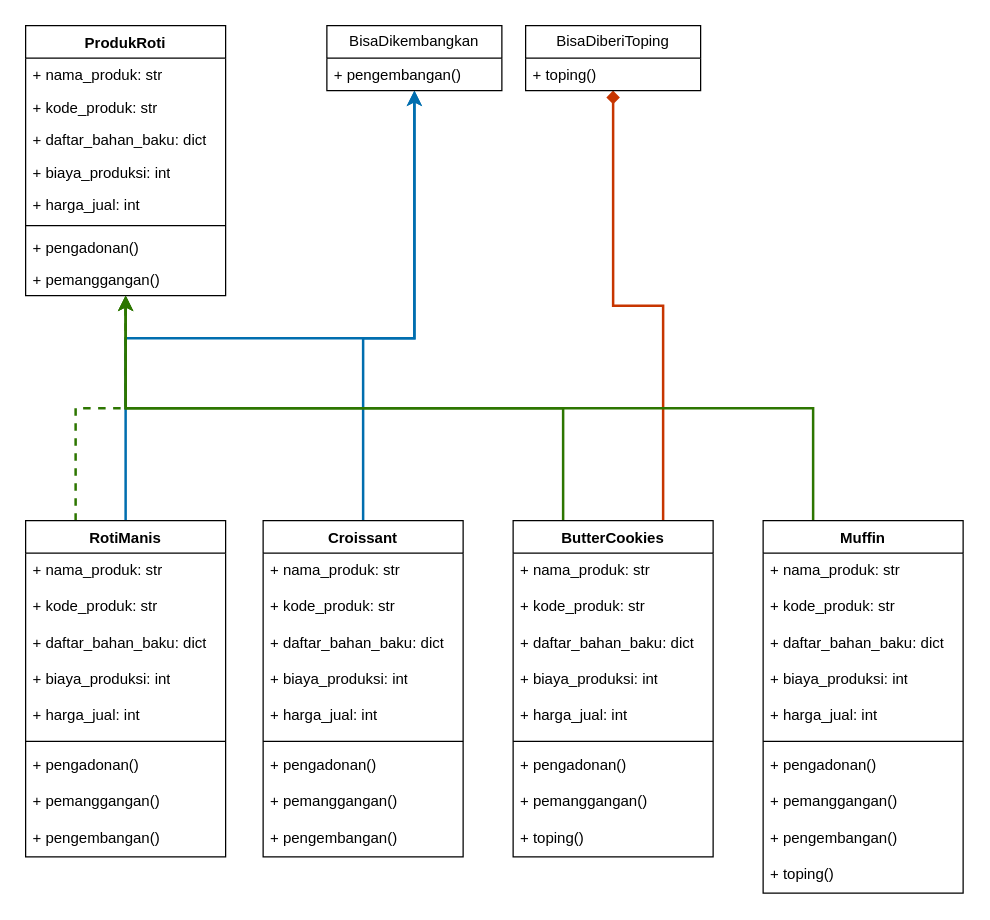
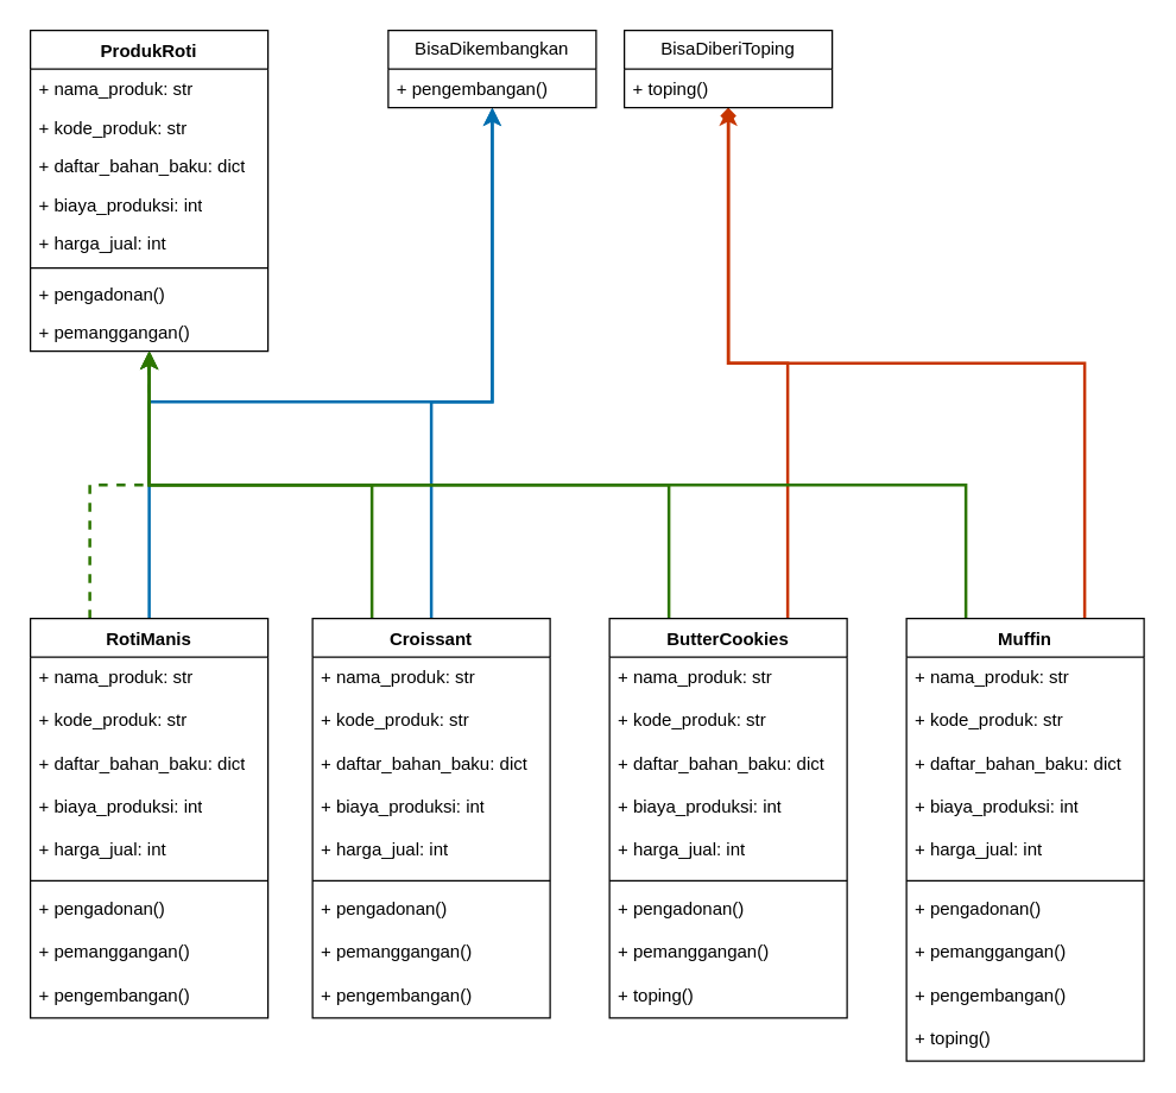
  <mxCell id="0" />
  <mxCell id="1" parent="0" />
  <mxCell id="2" value="ProdukRoti" style="swimlane;fontStyle=1;align=center;verticalAlign=top;childLayout=stackLayout;horizontal=1;startSize=26;horizontalStack=0;resizeParent=1;resizeParentMax=0;resizeLast=0;collapsible=1;marginBottom=0;whiteSpace=wrap;html=1;" vertex="1" parent="1"><mxGeometry x="20" y="20" width="160" height="216" as="geometry" /></mxCell>
  <mxCell id="3" value="+ nama_produk: str" style="text;strokeColor=none;fillColor=none;align=left;verticalAlign=top;spacingLeft=4;spacingRight=4;overflow=hidden;rotatable=0;points=[[0,0.5],[1,0.5]];portConstraint=eastwest;whiteSpace=wrap;html=1;" vertex="1" parent="2"><mxGeometry y="26" width="160" height="26" as="geometry" /></mxCell>
  <mxCell id="4" value="+ kode_produk: str" style="text;strokeColor=none;fillColor=none;align=left;verticalAlign=top;spacingLeft=4;spacingRight=4;overflow=hidden;rotatable=0;points=[[0,0.5],[1,0.5]];portConstraint=eastwest;whiteSpace=wrap;html=1;" vertex="1" parent="2"><mxGeometry y="52" width="160" height="26" as="geometry" /></mxCell>
  <mxCell id="5" value="+ daftar_bahan_baku: dict" style="text;strokeColor=none;fillColor=none;align=left;verticalAlign=top;spacingLeft=4;spacingRight=4;overflow=hidden;rotatable=0;points=[[0,0.5],[1,0.5]];portConstraint=eastwest;whiteSpace=wrap;html=1;" vertex="1" parent="2"><mxGeometry y="78" width="160" height="26" as="geometry" /></mxCell>
  <mxCell id="6" value="+ biaya_produksi: int" style="text;strokeColor=none;fillColor=none;align=left;verticalAlign=top;spacingLeft=4;spacingRight=4;overflow=hidden;rotatable=0;points=[[0,0.5],[1,0.5]];portConstraint=eastwest;whiteSpace=wrap;html=1;" vertex="1" parent="2"><mxGeometry y="104" width="160" height="26" as="geometry" /></mxCell>
  <mxCell id="7" value="+ harga_jual: int" style="text;strokeColor=none;fillColor=none;align=left;verticalAlign=top;spacingLeft=4;spacingRight=4;overflow=hidden;rotatable=0;points=[[0,0.5],[1,0.5]];portConstraint=eastwest;whiteSpace=wrap;html=1;" vertex="1" parent="2"><mxGeometry y="130" width="160" height="26" as="geometry" /></mxCell>
  <mxCell id="8" value="" style="line;strokeWidth=1;fillColor=none;align=left;verticalAlign=middle;spacingTop=-1;spacingLeft=3;spacingRight=3;rotatable=0;labelPosition=right;points=[];portConstraint=eastwest;strokeColor=inherit;" vertex="1" parent="2"><mxGeometry y="156" width="160" height="8" as="geometry" /></mxCell>
  <mxCell id="9" value="+ pengadonan()" style="text;strokeColor=none;fillColor=none;align=left;verticalAlign=top;spacingLeft=4;spacingRight=4;overflow=hidden;rotatable=0;points=[[0,0.5],[1,0.5]];portConstraint=eastwest;whiteSpace=wrap;html=1;" vertex="1" parent="2"><mxGeometry y="164" width="160" height="26" as="geometry" /></mxCell>
  <mxCell id="10" value="+ pemanggangan()" style="text;strokeColor=none;fillColor=none;align=left;verticalAlign=top;spacingLeft=4;spacingRight=4;overflow=hidden;rotatable=0;points=[[0,0.5],[1,0.5]];portConstraint=eastwest;whiteSpace=wrap;html=1;" vertex="1" parent="2"><mxGeometry y="190" width="160" height="26" as="geometry" /></mxCell>
  <mxCell id="11" style="edgeStyle=orthogonalEdgeStyle;rounded=0;orthogonalLoop=1;jettySize=auto;html=1;exitX=0.25;exitY=0;exitDx=0;exitDy=0;fillColor=#60a917;strokeColor=#2D7600;strokeWidth=2;align=center;verticalAlign=middle;fontFamily=Helvetica;fontSize=11;fontColor=default;labelBackgroundColor=default;endArrow=classic;dashed=1;" edge="1" parent="1" source="13" target="2"><mxGeometry relative="1" as="geometry" /></mxCell>
  <mxCell id="12" style="edgeStyle=orthogonalEdgeStyle;rounded=0;orthogonalLoop=1;jettySize=auto;html=1;exitX=0.5;exitY=0;exitDx=0;exitDy=0;strokeColor=#006EAF;strokeWidth=2;align=center;verticalAlign=middle;fontFamily=Helvetica;fontSize=11;fontColor=default;labelBackgroundColor=default;endArrow=classic;fillColor=#1ba1e2;" edge="1" parent="1" source="13" target="60"><mxGeometry relative="1" as="geometry"><Array as="points"><mxPoint x="100" y="270" /><mxPoint x="331" y="270" /></Array></mxGeometry></mxCell>
  <mxCell id="13" value="RotiManis" style="swimlane;fontStyle=1;align=center;verticalAlign=top;childLayout=stackLayout;horizontal=1;startSize=26;horizontalStack=0;resizeParent=1;resizeParentMax=0;resizeLast=0;collapsible=1;marginBottom=0;whiteSpace=wrap;html=1;" vertex="1" parent="1"><mxGeometry x="20" y="416" width="160" height="269" as="geometry" /></mxCell>
  <mxCell id="14" value="+ nama_produk: str" style="text;strokeColor=none;fillColor=none;align=left;verticalAlign=top;spacingLeft=4;spacingRight=4;overflow=hidden;rotatable=0;points=[[0,0.5],[1,0.5]];portConstraint=eastwest;whiteSpace=wrap;html=1;" vertex="1" parent="13"><mxGeometry y="26" width="160" height="29" as="geometry" /></mxCell>
  <mxCell id="15" value="+ kode_produk: str" style="text;strokeColor=none;fillColor=none;align=left;verticalAlign=top;spacingLeft=4;spacingRight=4;overflow=hidden;rotatable=0;points=[[0,0.5],[1,0.5]];portConstraint=eastwest;whiteSpace=wrap;html=1;" vertex="1" parent="13"><mxGeometry y="55" width="160" height="29" as="geometry" /></mxCell>
  <mxCell id="16" value="+ daftar_bahan_baku: dict" style="text;strokeColor=none;fillColor=none;align=left;verticalAlign=top;spacingLeft=4;spacingRight=4;overflow=hidden;rotatable=0;points=[[0,0.5],[1,0.5]];portConstraint=eastwest;whiteSpace=wrap;html=1;" vertex="1" parent="13"><mxGeometry y="84" width="160" height="29" as="geometry" /></mxCell>
  <mxCell id="17" value="+ biaya_produksi: int" style="text;strokeColor=none;fillColor=none;align=left;verticalAlign=top;spacingLeft=4;spacingRight=4;overflow=hidden;rotatable=0;points=[[0,0.5],[1,0.5]];portConstraint=eastwest;whiteSpace=wrap;html=1;" vertex="1" parent="13"><mxGeometry y="113" width="160" height="29" as="geometry" /></mxCell>
  <mxCell id="18" value="+ harga_jual: int" style="text;strokeColor=none;fillColor=none;align=left;verticalAlign=top;spacingLeft=4;spacingRight=4;overflow=hidden;rotatable=0;points=[[0,0.5],[1,0.5]];portConstraint=eastwest;whiteSpace=wrap;html=1;" vertex="1" parent="13"><mxGeometry y="142" width="160" height="29" as="geometry" /></mxCell>
  <mxCell id="19" value="" style="line;strokeWidth=1;fillColor=none;align=left;verticalAlign=middle;spacingTop=-1;spacingLeft=3;spacingRight=3;rotatable=0;labelPosition=right;points=[];portConstraint=eastwest;strokeColor=inherit;" vertex="1" parent="13"><mxGeometry y="171" width="160" height="11" as="geometry" /></mxCell>
  <mxCell id="20" value="+ pengadonan()" style="text;strokeColor=none;fillColor=none;align=left;verticalAlign=top;spacingLeft=4;spacingRight=4;overflow=hidden;rotatable=0;points=[[0,0.5],[1,0.5]];portConstraint=eastwest;whiteSpace=wrap;html=1;" vertex="1" parent="13"><mxGeometry y="182" width="160" height="29" as="geometry" /></mxCell>
  <mxCell id="21" value="+ pemanggangan()" style="text;strokeColor=none;fillColor=none;align=left;verticalAlign=top;spacingLeft=4;spacingRight=4;overflow=hidden;rotatable=0;points=[[0,0.5],[1,0.5]];portConstraint=eastwest;whiteSpace=wrap;html=1;" vertex="1" parent="13"><mxGeometry y="211" width="160" height="29" as="geometry" /></mxCell>
  <mxCell id="22" value="+ pengembangan()" style="text;strokeColor=none;fillColor=none;align=left;verticalAlign=top;spacingLeft=4;spacingRight=4;overflow=hidden;rotatable=0;points=[[0,0.5],[1,0.5]];portConstraint=eastwest;whiteSpace=wrap;html=1;" vertex="1" parent="13"><mxGeometry y="240" width="160" height="29" as="geometry" /></mxCell>
+ <mxCell id="23" style="edgeStyle=orthogonalEdgeStyle;rounded=0;orthogonalLoop=1;jettySize=auto;html=1;exitX=0.25;exitY=0;exitDx=0;exitDy=0;fillColor=#60a917;strokeColor=#2D7600;strokeWidth=2;align=center;verticalAlign=middle;fontFamily=Helvetica;fontSize=11;fontColor=default;labelBackgroundColor=default;endArrow=classic;" edge="1" parent="1" source="25" target="2"><mxGeometry relative="1" as="geometry" /></mxCell>
  <mxCell id="24" style="edgeStyle=orthogonalEdgeStyle;rounded=0;orthogonalLoop=1;jettySize=auto;html=1;exitX=0.5;exitY=0;exitDx=0;exitDy=0;fillColor=#1ba1e2;strokeColor=#006EAF;strokeWidth=2;align=center;verticalAlign=middle;fontFamily=Helvetica;fontSize=11;fontColor=default;labelBackgroundColor=default;endArrow=classic;" edge="1" parent="1" source="25" target="60"><mxGeometry relative="1" as="geometry"><Array as="points"><mxPoint x="290" y="270" /><mxPoint x="331" y="270" /></Array></mxGeometry></mxCell>
  <mxCell id="25" value="Croissant" style="swimlane;fontStyle=1;align=center;verticalAlign=top;childLayout=stackLayout;horizontal=1;startSize=26;horizontalStack=0;resizeParent=1;resizeParentMax=0;resizeLast=0;collapsible=1;marginBottom=0;whiteSpace=wrap;html=1;" vertex="1" parent="1"><mxGeometry x="210" y="416" width="160" height="269" as="geometry" /></mxCell>
  <mxCell id="26" value="+ nama_produk: str" style="text;strokeColor=none;fillColor=none;align=left;verticalAlign=top;spacingLeft=4;spacingRight=4;overflow=hidden;rotatable=0;points=[[0,0.5],[1,0.5]];portConstraint=eastwest;whiteSpace=wrap;html=1;" vertex="1" parent="25"><mxGeometry y="26" width="160" height="29" as="geometry" /></mxCell>
  <mxCell id="27" value="+ kode_produk: str" style="text;strokeColor=none;fillColor=none;align=left;verticalAlign=top;spacingLeft=4;spacingRight=4;overflow=hidden;rotatable=0;points=[[0,0.5],[1,0.5]];portConstraint=eastwest;whiteSpace=wrap;html=1;" vertex="1" parent="25"><mxGeometry y="55" width="160" height="29" as="geometry" /></mxCell>
  <mxCell id="28" value="+ daftar_bahan_baku: dict" style="text;strokeColor=none;fillColor=none;align=left;verticalAlign=top;spacingLeft=4;spacingRight=4;overflow=hidden;rotatable=0;points=[[0,0.5],[1,0.5]];portConstraint=eastwest;whiteSpace=wrap;html=1;" vertex="1" parent="25"><mxGeometry y="84" width="160" height="29" as="geometry" /></mxCell>
  <mxCell id="29" value="+ biaya_produksi: int" style="text;strokeColor=none;fillColor=none;align=left;verticalAlign=top;spacingLeft=4;spacingRight=4;overflow=hidden;rotatable=0;points=[[0,0.5],[1,0.5]];portConstraint=eastwest;whiteSpace=wrap;html=1;" vertex="1" parent="25"><mxGeometry y="113" width="160" height="29" as="geometry" /></mxCell>
  <mxCell id="30" value="+ harga_jual: int" style="text;strokeColor=none;fillColor=none;align=left;verticalAlign=top;spacingLeft=4;spacingRight=4;overflow=hidden;rotatable=0;points=[[0,0.5],[1,0.5]];portConstraint=eastwest;whiteSpace=wrap;html=1;" vertex="1" parent="25"><mxGeometry y="142" width="160" height="29" as="geometry" /></mxCell>
  <mxCell id="31" value="" style="line;strokeWidth=1;fillColor=none;align=left;verticalAlign=middle;spacingTop=-1;spacingLeft=3;spacingRight=3;rotatable=0;labelPosition=right;points=[];portConstraint=eastwest;strokeColor=inherit;" vertex="1" parent="25"><mxGeometry y="171" width="160" height="11" as="geometry" /></mxCell>
  <mxCell id="32" value="+ pengadonan()" style="text;strokeColor=none;fillColor=none;align=left;verticalAlign=top;spacingLeft=4;spacingRight=4;overflow=hidden;rotatable=0;points=[[0,0.5],[1,0.5]];portConstraint=eastwest;whiteSpace=wrap;html=1;" vertex="1" parent="25"><mxGeometry y="182" width="160" height="29" as="geometry" /></mxCell>
  <mxCell id="33" value="+ pemanggangan()" style="text;strokeColor=none;fillColor=none;align=left;verticalAlign=top;spacingLeft=4;spacingRight=4;overflow=hidden;rotatable=0;points=[[0,0.5],[1,0.5]];portConstraint=eastwest;whiteSpace=wrap;html=1;" vertex="1" parent="25"><mxGeometry y="211" width="160" height="29" as="geometry" /></mxCell>
  <mxCell id="34" value="+ pengembangan()" style="text;strokeColor=none;fillColor=none;align=left;verticalAlign=top;spacingLeft=4;spacingRight=4;overflow=hidden;rotatable=0;points=[[0,0.5],[1,0.5]];portConstraint=eastwest;whiteSpace=wrap;html=1;" vertex="1" parent="25"><mxGeometry y="240" width="160" height="29" as="geometry" /></mxCell>
  <mxCell id="35" style="edgeStyle=orthogonalEdgeStyle;rounded=0;orthogonalLoop=1;jettySize=auto;html=1;exitX=0.25;exitY=0;exitDx=0;exitDy=0;fillColor=#60a917;strokeColor=#2D7600;strokeWidth=2;" edge="1" parent="1" source="37" target="2"><mxGeometry relative="1" as="geometry" /></mxCell>
  <mxCell id="36" style="edgeStyle=orthogonalEdgeStyle;rounded=0;orthogonalLoop=1;jettySize=auto;html=1;exitX=0.75;exitY=0;exitDx=0;exitDy=0;fillColor=#fa6800;strokeColor=#C73500;strokeWidth=2;align=center;verticalAlign=middle;fontFamily=Helvetica;fontSize=11;fontColor=default;labelBackgroundColor=default;endArrow=diamond;" edge="1" parent="1" source="37" target="62"><mxGeometry relative="1" as="geometry" /></mxCell>
  <mxCell id="37" value="ButterCookies" style="swimlane;fontStyle=1;align=center;verticalAlign=top;childLayout=stackLayout;horizontal=1;startSize=26;horizontalStack=0;resizeParent=1;resizeParentMax=0;resizeLast=0;collapsible=1;marginBottom=0;whiteSpace=wrap;html=1;" vertex="1" parent="1"><mxGeometry x="410" y="416" width="160" height="269" as="geometry" /></mxCell>
  <mxCell id="38" value="+ nama_produk: str" style="text;strokeColor=none;fillColor=none;align=left;verticalAlign=top;spacingLeft=4;spacingRight=4;overflow=hidden;rotatable=0;points=[[0,0.5],[1,0.5]];portConstraint=eastwest;whiteSpace=wrap;html=1;" vertex="1" parent="37"><mxGeometry y="26" width="160" height="29" as="geometry" /></mxCell>
  <mxCell id="39" value="+ kode_produk: str" style="text;strokeColor=none;fillColor=none;align=left;verticalAlign=top;spacingLeft=4;spacingRight=4;overflow=hidden;rotatable=0;points=[[0,0.5],[1,0.5]];portConstraint=eastwest;whiteSpace=wrap;html=1;" vertex="1" parent="37"><mxGeometry y="55" width="160" height="29" as="geometry" /></mxCell>
  <mxCell id="40" value="+ daftar_bahan_baku: dict" style="text;strokeColor=none;fillColor=none;align=left;verticalAlign=top;spacingLeft=4;spacingRight=4;overflow=hidden;rotatable=0;points=[[0,0.5],[1,0.5]];portConstraint=eastwest;whiteSpace=wrap;html=1;" vertex="1" parent="37"><mxGeometry y="84" width="160" height="29" as="geometry" /></mxCell>
  <mxCell id="41" value="+ biaya_produksi: int" style="text;strokeColor=none;fillColor=none;align=left;verticalAlign=top;spacingLeft=4;spacingRight=4;overflow=hidden;rotatable=0;points=[[0,0.5],[1,0.5]];portConstraint=eastwest;whiteSpace=wrap;html=1;" vertex="1" parent="37"><mxGeometry y="113" width="160" height="29" as="geometry" /></mxCell>
  <mxCell id="42" value="+ harga_jual: int" style="text;strokeColor=none;fillColor=none;align=left;verticalAlign=top;spacingLeft=4;spacingRight=4;overflow=hidden;rotatable=0;points=[[0,0.5],[1,0.5]];portConstraint=eastwest;whiteSpace=wrap;html=1;" vertex="1" parent="37"><mxGeometry y="142" width="160" height="29" as="geometry" /></mxCell>
  <mxCell id="43" value="" style="line;strokeWidth=1;fillColor=none;align=left;verticalAlign=middle;spacingTop=-1;spacingLeft=3;spacingRight=3;rotatable=0;labelPosition=right;points=[];portConstraint=eastwest;strokeColor=inherit;" vertex="1" parent="37"><mxGeometry y="171" width="160" height="11" as="geometry" /></mxCell>
  <mxCell id="44" value="+ pengadonan()" style="text;strokeColor=none;fillColor=none;align=left;verticalAlign=top;spacingLeft=4;spacingRight=4;overflow=hidden;rotatable=0;points=[[0,0.5],[1,0.5]];portConstraint=eastwest;whiteSpace=wrap;html=1;" vertex="1" parent="37"><mxGeometry y="182" width="160" height="29" as="geometry" /></mxCell>
  <mxCell id="45" value="+ pemanggangan()" style="text;strokeColor=none;fillColor=none;align=left;verticalAlign=top;spacingLeft=4;spacingRight=4;overflow=hidden;rotatable=0;points=[[0,0.5],[1,0.5]];portConstraint=eastwest;whiteSpace=wrap;html=1;" vertex="1" parent="37"><mxGeometry y="211" width="160" height="29" as="geometry" /></mxCell>
  <mxCell id="46" value="+ toping()" style="text;strokeColor=none;fillColor=none;align=left;verticalAlign=top;spacingLeft=4;spacingRight=4;overflow=hidden;rotatable=0;points=[[0,0.5],[1,0.5]];portConstraint=eastwest;whiteSpace=wrap;html=1;" vertex="1" parent="37"><mxGeometry y="240" width="160" height="29" as="geometry" /></mxCell>
  <mxCell id="47" style="edgeStyle=orthogonalEdgeStyle;rounded=0;orthogonalLoop=1;jettySize=auto;html=1;exitX=0.25;exitY=0;exitDx=0;exitDy=0;fillColor=#60a917;strokeColor=#2D7600;strokeWidth=2;align=center;verticalAlign=middle;fontFamily=Helvetica;fontSize=11;fontColor=default;labelBackgroundColor=default;endArrow=classic;" edge="1" parent="1" source="49" target="2"><mxGeometry relative="1" as="geometry" /></mxCell>
+ <mxCell id="48" style="edgeStyle=orthogonalEdgeStyle;rounded=0;orthogonalLoop=1;jettySize=auto;html=1;exitX=0.75;exitY=0;exitDx=0;exitDy=0;strokeColor=#C73500;align=center;verticalAlign=middle;fontFamily=Helvetica;fontSize=11;fontColor=default;labelBackgroundColor=default;endArrow=classic;fillColor=#fa6800;strokeWidth=2;" edge="1" parent="1" source="49" target="62"><mxGeometry relative="1" as="geometry" /></mxCell>
  <mxCell id="49" value="Muffin" style="swimlane;fontStyle=1;align=center;verticalAlign=top;childLayout=stackLayout;horizontal=1;startSize=26;horizontalStack=0;resizeParent=1;resizeParentMax=0;resizeLast=0;collapsible=1;marginBottom=0;whiteSpace=wrap;html=1;" vertex="1" parent="1"><mxGeometry x="610" y="416" width="160" height="298" as="geometry" /></mxCell>
  <mxCell id="50" value="+ nama_produk: str" style="text;strokeColor=none;fillColor=none;align=left;verticalAlign=top;spacingLeft=4;spacingRight=4;overflow=hidden;rotatable=0;points=[[0,0.5],[1,0.5]];portConstraint=eastwest;whiteSpace=wrap;html=1;" vertex="1" parent="49"><mxGeometry y="26" width="160" height="29" as="geometry" /></mxCell>
  <mxCell id="51" value="+ kode_produk: str" style="text;strokeColor=none;fillColor=none;align=left;verticalAlign=top;spacingLeft=4;spacingRight=4;overflow=hidden;rotatable=0;points=[[0,0.5],[1,0.5]];portConstraint=eastwest;whiteSpace=wrap;html=1;" vertex="1" parent="49"><mxGeometry y="55" width="160" height="29" as="geometry" /></mxCell>
  <mxCell id="52" value="+ daftar_bahan_baku: dict" style="text;strokeColor=none;fillColor=none;align=left;verticalAlign=top;spacingLeft=4;spacingRight=4;overflow=hidden;rotatable=0;points=[[0,0.5],[1,0.5]];portConstraint=eastwest;whiteSpace=wrap;html=1;" vertex="1" parent="49"><mxGeometry y="84" width="160" height="29" as="geometry" /></mxCell>
  <mxCell id="53" value="+ biaya_produksi: int" style="text;strokeColor=none;fillColor=none;align=left;verticalAlign=top;spacingLeft=4;spacingRight=4;overflow=hidden;rotatable=0;points=[[0,0.5],[1,0.5]];portConstraint=eastwest;whiteSpace=wrap;html=1;" vertex="1" parent="49"><mxGeometry y="113" width="160" height="29" as="geometry" /></mxCell>
  <mxCell id="54" value="+ harga_jual: int" style="text;strokeColor=none;fillColor=none;align=left;verticalAlign=top;spacingLeft=4;spacingRight=4;overflow=hidden;rotatable=0;points=[[0,0.5],[1,0.5]];portConstraint=eastwest;whiteSpace=wrap;html=1;" vertex="1" parent="49"><mxGeometry y="142" width="160" height="29" as="geometry" /></mxCell>
  <mxCell id="55" value="" style="line;strokeWidth=1;fillColor=none;align=left;verticalAlign=middle;spacingTop=-1;spacingLeft=3;spacingRight=3;rotatable=0;labelPosition=right;points=[];portConstraint=eastwest;strokeColor=inherit;" vertex="1" parent="49"><mxGeometry y="171" width="160" height="11" as="geometry" /></mxCell>
  <mxCell id="56" value="+ pengadonan()" style="text;strokeColor=none;fillColor=none;align=left;verticalAlign=top;spacingLeft=4;spacingRight=4;overflow=hidden;rotatable=0;points=[[0,0.5],[1,0.5]];portConstraint=eastwest;whiteSpace=wrap;html=1;" vertex="1" parent="49"><mxGeometry y="182" width="160" height="29" as="geometry" /></mxCell>
  <mxCell id="57" value="+ pemanggangan()" style="text;strokeColor=none;fillColor=none;align=left;verticalAlign=top;spacingLeft=4;spacingRight=4;overflow=hidden;rotatable=0;points=[[0,0.5],[1,0.5]];portConstraint=eastwest;whiteSpace=wrap;html=1;" vertex="1" parent="49"><mxGeometry y="211" width="160" height="29" as="geometry" /></mxCell>
  <mxCell id="58" value="+ pengembangan()" style="text;strokeColor=none;fillColor=none;align=left;verticalAlign=top;spacingLeft=4;spacingRight=4;overflow=hidden;rotatable=0;points=[[0,0.5],[1,0.5]];portConstraint=eastwest;whiteSpace=wrap;html=1;" vertex="1" parent="49"><mxGeometry y="240" width="160" height="29" as="geometry" /></mxCell>
  <mxCell id="59" value="+ toping()" style="text;strokeColor=none;fillColor=none;align=left;verticalAlign=top;spacingLeft=4;spacingRight=4;overflow=hidden;rotatable=0;points=[[0,0.5],[1,0.5]];portConstraint=eastwest;whiteSpace=wrap;html=1;" vertex="1" parent="49"><mxGeometry y="269" width="160" height="29" as="geometry" /></mxCell>
  <mxCell id="60" value="BisaDikembangkan" style="swimlane;fontStyle=0;childLayout=stackLayout;horizontal=1;startSize=26;fillColor=none;horizontalStack=0;resizeParent=1;resizeParentMax=0;resizeLast=0;collapsible=1;marginBottom=0;whiteSpace=wrap;html=1;" vertex="1" parent="1"><mxGeometry x="261" y="20" width="140" height="52" as="geometry" /></mxCell>
  <mxCell id="61" value="+ pengembangan()" style="text;strokeColor=none;fillColor=none;align=left;verticalAlign=top;spacingLeft=4;spacingRight=4;overflow=hidden;rotatable=0;points=[[0,0.5],[1,0.5]];portConstraint=eastwest;whiteSpace=wrap;html=1;" vertex="1" parent="60"><mxGeometry y="26" width="140" height="26" as="geometry" /></mxCell>
  <mxCell id="62" value="BisaDiberiToping" style="swimlane;fontStyle=0;childLayout=stackLayout;horizontal=1;startSize=26;fillColor=none;horizontalStack=0;resizeParent=1;resizeParentMax=0;resizeLast=0;collapsible=1;marginBottom=0;whiteSpace=wrap;html=1;" vertex="1" parent="1"><mxGeometry x="420" y="20" width="140" height="52" as="geometry" /></mxCell>
  <mxCell id="63" value="+ toping()" style="text;strokeColor=none;fillColor=none;align=left;verticalAlign=top;spacingLeft=4;spacingRight=4;overflow=hidden;rotatable=0;points=[[0,0.5],[1,0.5]];portConstraint=eastwest;whiteSpace=wrap;html=1;" vertex="1" parent="62"><mxGeometry y="26" width="140" height="26" as="geometry" /></mxCell>
